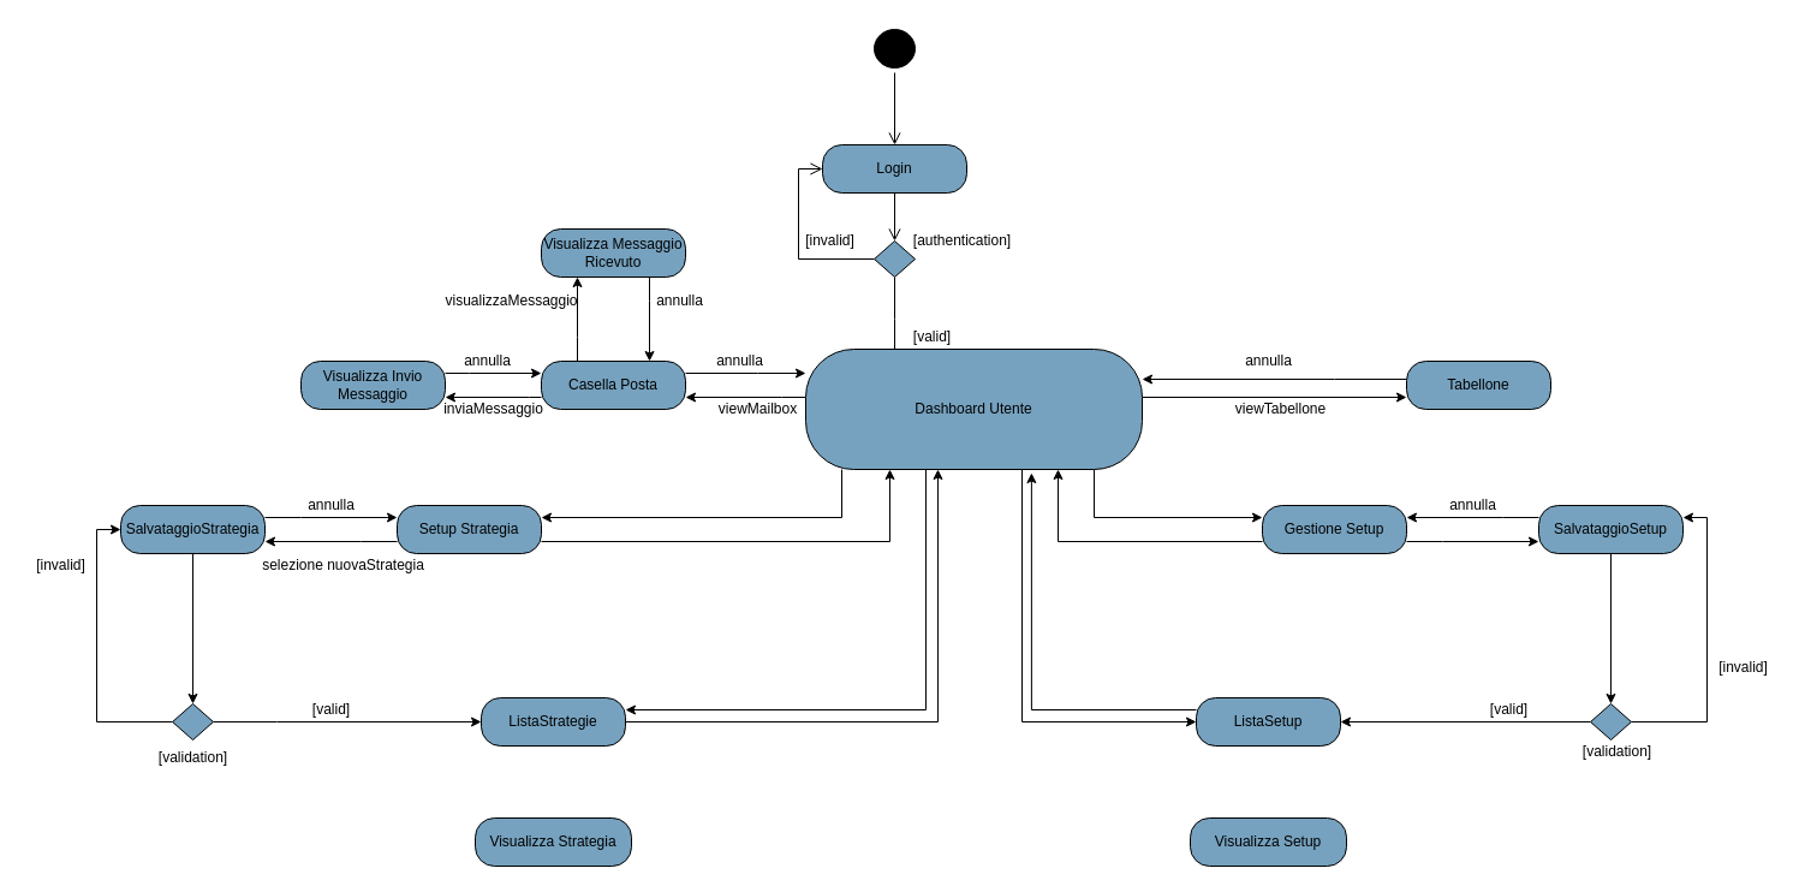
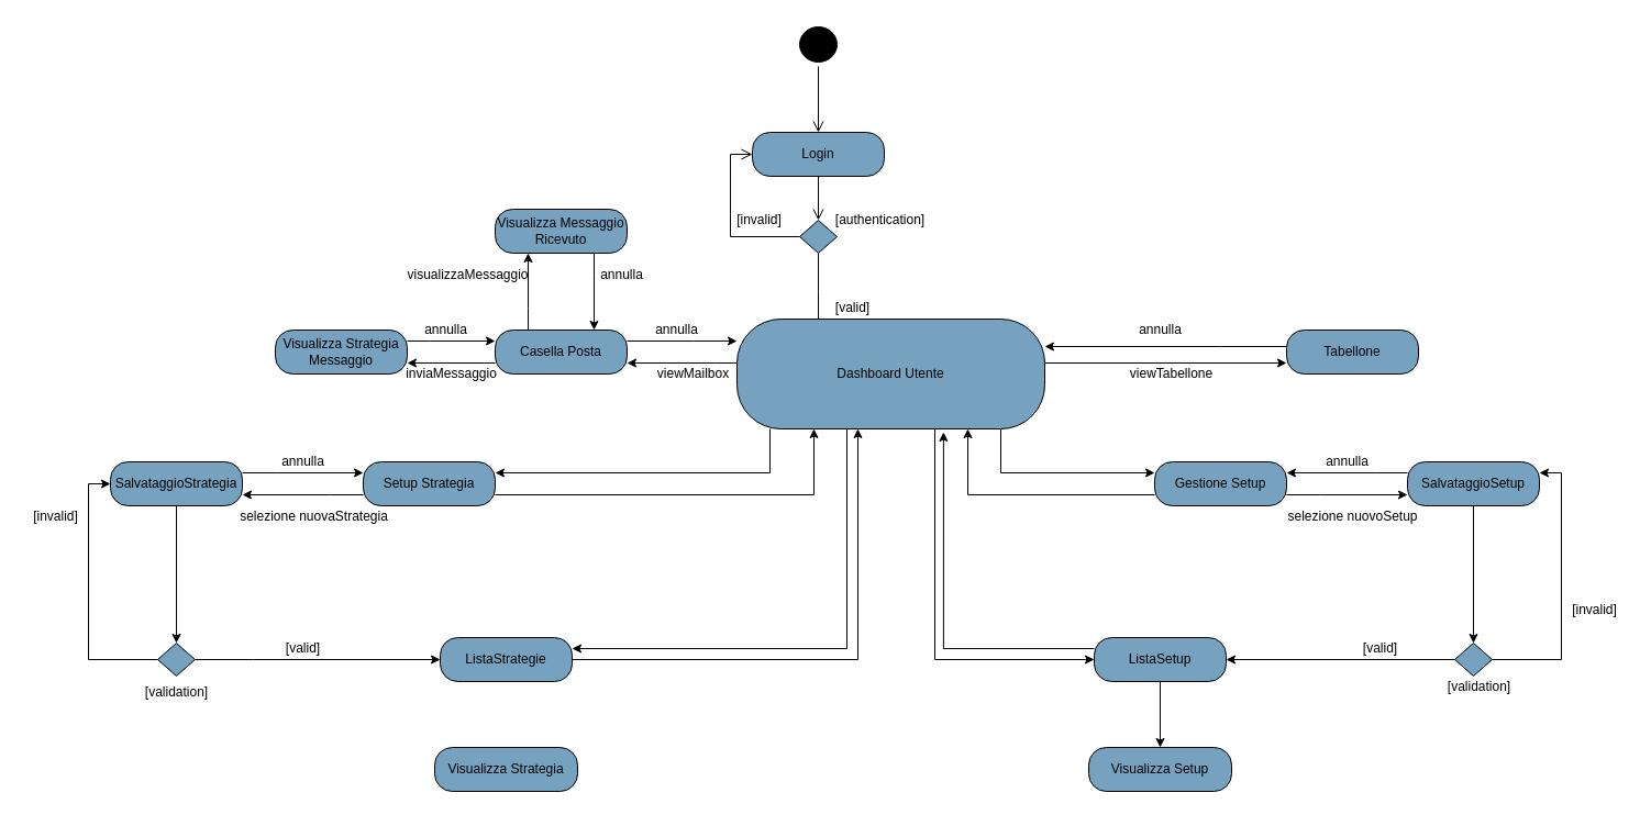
  <mxCell id="0" />
  <mxCell id="1" parent="0" />
  <mxCell id="2" value="" style="ellipse;html=1;shape=startState;fillColor=#000000;" parent="1" vertex="1"><mxGeometry x="723" y="20" width="42" height="40" as="geometry" /></mxCell>
  <mxCell id="3" value="" style="edgeStyle=orthogonalEdgeStyle;html=1;verticalAlign=bottom;endArrow=open;endSize=8;" parent="1" source="2" target="4" edge="1"><mxGeometry relative="1" as="geometry"><mxPoint x="744" y="120" as="targetPoint" /></mxGeometry></mxCell>
  <mxCell id="4" value="Login" style="rounded=1;whiteSpace=wrap;html=1;arcSize=40;fontColor=#000000;fillColor=#76A2BF;" parent="1" vertex="1"><mxGeometry x="684" y="120" width="120" height="40" as="geometry" /></mxCell>
  <mxCell id="5" value="" style="edgeStyle=orthogonalEdgeStyle;html=1;verticalAlign=bottom;endArrow=open;endSize=8;" parent="1" source="4" target="8" edge="1"><mxGeometry relative="1" as="geometry"><mxPoint x="744" y="200" as="targetPoint" /></mxGeometry></mxCell>
  <mxCell id="6" style="edgeStyle=orthogonalEdgeStyle;rounded=0;orthogonalLoop=1;jettySize=auto;html=1;strokeColor=#000000;endArrow=open;endFill=0;endSize=8;" parent="1" source="8" edge="1"><mxGeometry relative="1" as="geometry"><mxPoint x="744" y="300" as="targetPoint" /></mxGeometry></mxCell>
  <mxCell id="7" style="edgeStyle=orthogonalEdgeStyle;rounded=0;orthogonalLoop=1;jettySize=auto;html=1;entryX=0;entryY=0.5;entryDx=0;entryDy=0;endArrow=open;endFill=0;endSize=8;strokeColor=#000000;" parent="1" source="8" target="4" edge="1"><mxGeometry relative="1" as="geometry"><Array as="points"><mxPoint x="664" y="215" /><mxPoint x="664" y="140" /></Array></mxGeometry></mxCell>
  <mxCell id="8" value="" style="rhombus;whiteSpace=wrap;html=1;fillColor=#76A2BF;" parent="1" vertex="1"><mxGeometry x="727" y="200" width="34" height="30" as="geometry" /></mxCell>
  <mxCell id="9" value="[authentication]" style="text;html=1;align=center;verticalAlign=middle;resizable=0;points=[];autosize=1;" parent="1" vertex="1"><mxGeometry x="750" y="190" width="100" height="20" as="geometry" /></mxCell>
  <mxCell id="10" value="[invalid]" style="text;html=1;align=center;verticalAlign=middle;resizable=0;points=[];autosize=1;" parent="1" vertex="1"><mxGeometry x="660" y="190" width="60" height="20" as="geometry" /></mxCell>
  <mxCell id="11" value="[valid]" style="text;html=1;align=center;verticalAlign=middle;resizable=0;points=[];autosize=1;" parent="1" vertex="1"><mxGeometry x="750" y="270" width="50" height="20" as="geometry" /></mxCell>
  <mxCell id="12" style="edgeStyle=orthogonalEdgeStyle;rounded=0;orthogonalLoop=1;jettySize=auto;html=1;entryX=1;entryY=0.75;entryDx=0;entryDy=0;" parent="1" source="18" target="22" edge="1"><mxGeometry relative="1" as="geometry"><Array as="points"><mxPoint x="650" y="330" /><mxPoint x="650" y="330" /></Array></mxGeometry></mxCell>
  <mxCell id="13" style="edgeStyle=orthogonalEdgeStyle;rounded=0;orthogonalLoop=1;jettySize=auto;html=1;entryX=0;entryY=0.75;entryDx=0;entryDy=0;" parent="1" source="18" target="24" edge="1"><mxGeometry relative="1" as="geometry"><Array as="points"><mxPoint x="840" y="330" /><mxPoint x="840" y="330" /></Array></mxGeometry></mxCell>
  <mxCell id="14" style="edgeStyle=orthogonalEdgeStyle;rounded=0;orthogonalLoop=1;jettySize=auto;html=1;entryX=1;entryY=0.25;entryDx=0;entryDy=0;" parent="1" source="18" target="30" edge="1"><mxGeometry relative="1" as="geometry"><Array as="points"><mxPoint x="700" y="430" /></Array></mxGeometry></mxCell>
  <mxCell id="15" style="edgeStyle=orthogonalEdgeStyle;rounded=0;orthogonalLoop=1;jettySize=auto;html=1;entryX=0;entryY=0.25;entryDx=0;entryDy=0;" parent="1" source="18" target="27" edge="1"><mxGeometry relative="1" as="geometry"><Array as="points"><mxPoint x="910" y="430" /></Array></mxGeometry></mxCell>
  <mxCell id="16" style="edgeStyle=orthogonalEdgeStyle;rounded=0;orthogonalLoop=1;jettySize=auto;html=1;entryX=1;entryY=0.25;entryDx=0;entryDy=0;" parent="1" source="18" target="35" edge="1"><mxGeometry relative="1" as="geometry"><Array as="points"><mxPoint x="770" y="590" /></Array></mxGeometry></mxCell>
  <mxCell id="17" style="edgeStyle=orthogonalEdgeStyle;rounded=0;orthogonalLoop=1;jettySize=auto;html=1;entryX=0;entryY=0.5;entryDx=0;entryDy=0;" parent="1" source="18" target="33" edge="1"><mxGeometry relative="1" as="geometry"><Array as="points"><mxPoint x="850" y="600" /></Array></mxGeometry></mxCell>
  <mxCell id="18" value="Dashboard Utente" style="rounded=1;whiteSpace=wrap;html=1;arcSize=40;fontColor=#000000;fillColor=#76A2BF;" parent="1" vertex="1"><mxGeometry x="670" y="290" width="280" height="100" as="geometry" /></mxCell>
  <mxCell id="19" style="edgeStyle=orthogonalEdgeStyle;rounded=0;orthogonalLoop=1;jettySize=auto;html=1;" parent="1" source="22" target="18" edge="1"><mxGeometry relative="1" as="geometry"><Array as="points"><mxPoint x="630" y="310" /><mxPoint x="630" y="310" /></Array></mxGeometry></mxCell>
  <mxCell id="20" style="edgeStyle=orthogonalEdgeStyle;rounded=0;orthogonalLoop=1;jettySize=auto;html=1;entryX=1;entryY=0.75;entryDx=0;entryDy=0;" parent="1" source="22" target="41" edge="1"><mxGeometry relative="1" as="geometry"><Array as="points"><mxPoint x="440" y="330" /><mxPoint x="440" y="330" /></Array></mxGeometry></mxCell>
  <mxCell id="21" style="edgeStyle=orthogonalEdgeStyle;rounded=0;orthogonalLoop=1;jettySize=auto;html=1;entryX=0.25;entryY=1;entryDx=0;entryDy=0;" parent="1" source="22" target="45" edge="1"><mxGeometry relative="1" as="geometry"><Array as="points"><mxPoint x="480" y="280" /><mxPoint x="480" y="280" /></Array></mxGeometry></mxCell>
  <mxCell id="22" value="Casella Posta" style="rounded=1;whiteSpace=wrap;html=1;arcSize=40;fontColor=#000000;fillColor=#76A2BF;" parent="1" vertex="1"><mxGeometry x="450" y="300" width="120" height="40" as="geometry" /></mxCell>
  <mxCell id="23" style="edgeStyle=orthogonalEdgeStyle;rounded=0;orthogonalLoop=1;jettySize=auto;html=1;entryX=1;entryY=0.25;entryDx=0;entryDy=0;" parent="1" source="24" target="18" edge="1"><mxGeometry relative="1" as="geometry"><Array as="points"><mxPoint x="1110" y="315" /><mxPoint x="1110" y="315" /></Array></mxGeometry></mxCell>
  <mxCell id="24" value="Tabellone" style="rounded=1;whiteSpace=wrap;html=1;arcSize=40;fontColor=#000000;fillColor=#76A2BF;" parent="1" vertex="1"><mxGeometry x="1170" y="300" width="120" height="40" as="geometry" /></mxCell>
  <mxCell id="25" style="edgeStyle=orthogonalEdgeStyle;rounded=0;orthogonalLoop=1;jettySize=auto;html=1;entryX=0.75;entryY=1;entryDx=0;entryDy=0;" parent="1" source="27" target="18" edge="1"><mxGeometry relative="1" as="geometry"><Array as="points"><mxPoint x="880" y="450" /></Array></mxGeometry></mxCell>
  <mxCell id="26" style="edgeStyle=orthogonalEdgeStyle;rounded=0;orthogonalLoop=1;jettySize=auto;html=1;entryX=0;entryY=0.75;entryDx=0;entryDy=0;" parent="1" source="27" target="61" edge="1"><mxGeometry relative="1" as="geometry"><Array as="points"><mxPoint x="1200" y="450" /><mxPoint x="1200" y="450" /></Array></mxGeometry></mxCell>
  <mxCell id="27" value="Gestione Setup" style="rounded=1;whiteSpace=wrap;html=1;arcSize=40;fontColor=#000000;fillColor=#76A2BF;" parent="1" vertex="1"><mxGeometry x="1050" y="420" width="120" height="40" as="geometry" /></mxCell>
  <mxCell id="28" style="edgeStyle=orthogonalEdgeStyle;rounded=0;orthogonalLoop=1;jettySize=auto;html=1;entryX=0.25;entryY=1;entryDx=0;entryDy=0;" parent="1" source="30" target="18" edge="1"><mxGeometry relative="1" as="geometry"><Array as="points"><mxPoint x="740" y="450" /></Array></mxGeometry></mxCell>
  <mxCell id="29" style="edgeStyle=orthogonalEdgeStyle;rounded=0;orthogonalLoop=1;jettySize=auto;html=1;entryX=1;entryY=0.75;entryDx=0;entryDy=0;" parent="1" source="30" target="50" edge="1"><mxGeometry relative="1" as="geometry"><Array as="points"><mxPoint x="300" y="450" /><mxPoint x="300" y="450" /></Array></mxGeometry></mxCell>
  <mxCell id="30" value="Setup Strategia" style="rounded=1;whiteSpace=wrap;html=1;arcSize=40;fontColor=#000000;fillColor=#76A2BF;" parent="1" vertex="1"><mxGeometry y="420" width="120" height="40" as="geometry" x="330" /></mxCell>
  <mxCell id="31" style="edgeStyle=orthogonalEdgeStyle;rounded=0;orthogonalLoop=1;jettySize=auto;html=1;entryX=0.671;entryY=1.03;entryDx=0;entryDy=0;entryPerimeter=0;" parent="1" source="33" target="18" edge="1"><mxGeometry relative="1" as="geometry"><Array as="points"><mxPoint x="858" y="590" /></Array></mxGeometry></mxCell>
+ <mxCell id="32" style="edgeStyle=orthogonalEdgeStyle;rounded=0;orthogonalLoop=1;jettySize=auto;html=1;" edge="1" parent="1" source="33" target="71"><mxGeometry relative="1" as="geometry" /></mxCell>
  <mxCell id="33" value="ListaSetup" style="rounded=1;whiteSpace=wrap;html=1;arcSize=40;fontColor=#000000;fillColor=#76A2BF;" parent="1" vertex="1"><mxGeometry x="995" y="580" width="120" height="40" as="geometry" /></mxCell>
  <mxCell id="34" style="edgeStyle=orthogonalEdgeStyle;rounded=0;orthogonalLoop=1;jettySize=auto;html=1;" parent="1" source="35" target="18" edge="1"><mxGeometry relative="1" as="geometry"><Array as="points"><mxPoint x="780" y="600" /></Array></mxGeometry></mxCell>
  <mxCell id="35" value="ListaStrategie" style="rounded=1;whiteSpace=wrap;html=1;arcSize=40;fontColor=#000000;fillColor=#76A2BF;" parent="1" vertex="1"><mxGeometry x="400" y="580" width="120" height="40" as="geometry" /></mxCell>
  <mxCell id="36" value="viewMailbox" style="text;html=1;align=center;verticalAlign=middle;resizable=0;points=[];autosize=1;" parent="1" vertex="1"><mxGeometry x="590" y="330" width="80" height="20" as="geometry" /></mxCell>
  <mxCell id="37" value="annulla" style="text;html=1;align=center;verticalAlign=middle;resizable=0;points=[];autosize=1;" parent="1" vertex="1"><mxGeometry x="590" y="290" width="50" height="20" as="geometry" /></mxCell>
  <mxCell id="38" value="annulla" style="text;html=1;align=center;verticalAlign=middle;resizable=0;points=[];autosize=1;" parent="1" vertex="1"><mxGeometry x="1030" y="290" width="50" height="20" as="geometry" /></mxCell>
  <mxCell id="39" value="viewTabellone" style="text;html=1;align=center;verticalAlign=middle;resizable=0;points=[];autosize=1;" parent="1" vertex="1"><mxGeometry x="1020" y="330" width="90" height="20" as="geometry" /></mxCell>
  <mxCell id="40" style="edgeStyle=orthogonalEdgeStyle;rounded=0;orthogonalLoop=1;jettySize=auto;html=1;entryX=0;entryY=0.25;entryDx=0;entryDy=0;" parent="1" source="41" target="22" edge="1"><mxGeometry relative="1" as="geometry"><Array as="points"><mxPoint x="390" y="310" /><mxPoint x="390" y="310" /></Array></mxGeometry></mxCell>
- <mxCell id="41" value="Visualizza Invio Messaggio" style="rounded=1;whiteSpace=wrap;html=1;arcSize=40;fontColor=#000000;fillColor=#76A2BF;" parent="1" vertex="1"><mxGeometry x="250" y="300" width="120" height="40" as="geometry" /></mxCell>
+ <mxCell id="41" value="Visualizza Strategia Messaggio" style="rounded=1;whiteSpace=wrap;html=1;arcSize=40;fontColor=#000000;fillColor=#76A2BF;" parent="1" vertex="1"><mxGeometry x="250" y="300" width="120" height="40" as="geometry" /></mxCell>
  <mxCell id="42" value="annulla" style="text;html=1;align=center;verticalAlign=middle;resizable=0;points=[];autosize=1;" parent="1" vertex="1"><mxGeometry x="380" y="290" width="50" height="20" as="geometry" /></mxCell>
  <mxCell id="43" value="inviaMessaggio" style="text;html=1;align=center;verticalAlign=middle;resizable=0;points=[];autosize=1;" parent="1" vertex="1"><mxGeometry x="360" y="330" width="100" height="20" as="geometry" /></mxCell>
  <mxCell id="44" style="edgeStyle=orthogonalEdgeStyle;rounded=0;orthogonalLoop=1;jettySize=auto;html=1;entryX=0.75;entryY=0;entryDx=0;entryDy=0;" parent="1" source="45" target="22" edge="1"><mxGeometry relative="1" as="geometry"><Array as="points"><mxPoint x="540" y="250" /><mxPoint x="540" y="250" /></Array></mxGeometry></mxCell>
  <mxCell id="45" value="Visualizza Messaggio&lt;br&gt;Ricevuto" style="rounded=1;whiteSpace=wrap;html=1;arcSize=40;fontColor=#000000;fillColor=#76A2BF;" parent="1" vertex="1"><mxGeometry x="450" y="190" width="120" height="40" as="geometry" /></mxCell>
  <mxCell id="46" value="visualizzaMessaggio" style="text;html=1;align=center;verticalAlign=middle;resizable=0;points=[];autosize=1;" parent="1" vertex="1"><mxGeometry x="360" y="240" width="130" height="20" as="geometry" /></mxCell>
  <mxCell id="47" value="annulla" style="text;html=1;align=center;verticalAlign=middle;resizable=0;points=[];autosize=1;" parent="1" vertex="1"><mxGeometry x="540" y="240" width="50" height="20" as="geometry" /></mxCell>
  <mxCell id="48" style="edgeStyle=orthogonalEdgeStyle;rounded=0;orthogonalLoop=1;jettySize=auto;html=1;entryX=0.5;entryY=0;entryDx=0;entryDy=0;" parent="1" source="50" target="53" edge="1"><mxGeometry relative="1" as="geometry"><mxPoint x="160" y="560" as="targetPoint" /></mxGeometry></mxCell>
  <mxCell id="49" style="edgeStyle=orthogonalEdgeStyle;rounded=0;orthogonalLoop=1;jettySize=auto;html=1;entryX=0;entryY=0.25;entryDx=0;entryDy=0;" parent="1" source="50" target="30" edge="1"><mxGeometry relative="1" as="geometry"><Array as="points"><mxPoint x="250" y="430" /><mxPoint x="250" y="430" /></Array></mxGeometry></mxCell>
  <mxCell id="50" value="SalvataggioStrategia" style="rounded=1;whiteSpace=wrap;html=1;arcSize=40;fontColor=#000000;fillColor=#76A2BF;" parent="1" vertex="1"><mxGeometry x="100" y="420" width="120" height="40" as="geometry" /></mxCell>
  <mxCell id="51" style="edgeStyle=orthogonalEdgeStyle;rounded=0;orthogonalLoop=1;jettySize=auto;html=1;entryX=0;entryY=0.5;entryDx=0;entryDy=0;" parent="1" source="53" target="35" edge="1"><mxGeometry relative="1" as="geometry"><Array as="points"><mxPoint x="230" y="600" /><mxPoint x="230" y="600" /></Array></mxGeometry></mxCell>
  <mxCell id="52" style="edgeStyle=orthogonalEdgeStyle;rounded=0;orthogonalLoop=1;jettySize=auto;html=1;entryX=0;entryY=0.5;entryDx=0;entryDy=0;" parent="1" source="53" target="50" edge="1"><mxGeometry relative="1" as="geometry"><Array as="points"><mxPoint x="80" y="600" /><mxPoint x="80" y="440" /></Array></mxGeometry></mxCell>
  <mxCell id="53" value="" style="rhombus;whiteSpace=wrap;html=1;fillColor=#76A2BF;" parent="1" vertex="1"><mxGeometry x="143" y="585" width="34" height="30" as="geometry" /></mxCell>
  <mxCell id="54" value="[validation]" style="text;html=1;align=center;verticalAlign=middle;resizable=0;points=[];autosize=1;" parent="1" vertex="1"><mxGeometry x="125" y="620" width="70" height="20" as="geometry" /></mxCell>
  <mxCell id="55" value="[valid]" style="text;html=1;align=center;verticalAlign=middle;resizable=0;points=[];autosize=1;" parent="1" vertex="1"><mxGeometry x="250" y="580" width="50" height="20" as="geometry" /></mxCell>
  <mxCell id="56" value="[invalid]" style="text;html=1;align=center;verticalAlign=middle;resizable=0;points=[];autosize=1;" parent="1" vertex="1"><mxGeometry x="20" y="460" width="60" height="20" as="geometry" /></mxCell>
  <mxCell id="57" value="annulla" style="text;html=1;align=center;verticalAlign=middle;resizable=0;points=[];autosize=1;" parent="1" vertex="1"><mxGeometry x="250" y="410" width="50" height="20" as="geometry" /></mxCell>
  <mxCell id="58" value="selezione nuovaStrategia" style="text;html=1;align=center;verticalAlign=middle;resizable=0;points=[];autosize=1;" parent="1" vertex="1"><mxGeometry x="210" y="460" width="150" height="20" as="geometry" /></mxCell>
  <mxCell id="59" style="edgeStyle=orthogonalEdgeStyle;rounded=0;orthogonalLoop=1;jettySize=auto;html=1;entryX=0.5;entryY=0;entryDx=0;entryDy=0;" parent="1" source="61" target="64" edge="1"><mxGeometry relative="1" as="geometry"><mxPoint x="1340" y="560" as="targetPoint" /></mxGeometry></mxCell>
  <mxCell id="60" style="edgeStyle=orthogonalEdgeStyle;rounded=0;orthogonalLoop=1;jettySize=auto;html=1;entryX=1;entryY=0.25;entryDx=0;entryDy=0;" parent="1" source="61" target="27" edge="1"><mxGeometry relative="1" as="geometry"><Array as="points"><mxPoint x="1250" y="430" /><mxPoint x="1250" y="430" /></Array></mxGeometry></mxCell>
  <mxCell id="61" value="SalvataggioSetup" style="rounded=1;whiteSpace=wrap;html=1;arcSize=40;fontColor=#000000;fillColor=#76A2BF;" parent="1" vertex="1"><mxGeometry x="1280" y="420" width="120" height="40" as="geometry" /></mxCell>
  <mxCell id="62" style="edgeStyle=orthogonalEdgeStyle;rounded=0;orthogonalLoop=1;jettySize=auto;html=1;entryX=1;entryY=0.5;entryDx=0;entryDy=0;" parent="1" source="64" target="33" edge="1"><mxGeometry relative="1" as="geometry" /></mxCell>
  <mxCell id="63" style="edgeStyle=orthogonalEdgeStyle;rounded=0;orthogonalLoop=1;jettySize=auto;html=1;entryX=1;entryY=0.25;entryDx=0;entryDy=0;" parent="1" source="64" target="61" edge="1"><mxGeometry relative="1" as="geometry"><Array as="points"><mxPoint x="1420" y="600" /><mxPoint x="1420" y="430" /></Array></mxGeometry></mxCell>
  <mxCell id="64" value="" style="rhombus;whiteSpace=wrap;html=1;fillColor=#76A2BF;" parent="1" vertex="1"><mxGeometry x="1323" y="585" width="34" height="30" as="geometry" /></mxCell>
  <mxCell id="65" value="[validation]" style="text;html=1;align=center;verticalAlign=middle;resizable=0;points=[];autosize=1;" parent="1" vertex="1"><mxGeometry x="1310" y="615" width="70" height="20" as="geometry" /></mxCell>
  <mxCell id="66" value="[valid]" style="text;html=1;align=center;verticalAlign=middle;resizable=0;points=[];autosize=1;" parent="1" vertex="1"><mxGeometry x="1230" y="580" width="50" height="20" as="geometry" /></mxCell>
  <mxCell id="67" value="annulla" style="text;html=1;align=center;verticalAlign=middle;resizable=0;points=[];autosize=1;" parent="1" vertex="1"><mxGeometry x="1200" y="410" width="50" height="20" as="geometry" /></mxCell>
+ <mxCell id="68" value="selezione nuovoSetup" style="text;html=1;align=center;verticalAlign=middle;resizable=0;points=[];autosize=1;" parent="1" vertex="1"><mxGeometry x="1165" y="460" width="130" height="20" as="geometry" /></mxCell>
  <mxCell id="69" value="[invalid]" style="text;html=1;align=center;verticalAlign=middle;resizable=0;points=[];autosize=1;" parent="1" vertex="1"><mxGeometry x="1420" y="545" width="60" height="20" as="geometry" /></mxCell>
  <mxCell id="70" value="Visualizza Strategia" style="rounded=1;whiteSpace=wrap;html=1;arcSize=40;fontColor=#000000;fillColor=#76A2BF;" vertex="1" parent="1"><mxGeometry x="395" y="680" width="130" height="40" as="geometry" /></mxCell>
  <mxCell id="71" value="Visualizza Setup" style="rounded=1;whiteSpace=wrap;html=1;arcSize=40;fontColor=#000000;fillColor=#76A2BF;" vertex="1" parent="1"><mxGeometry x="990" y="680" width="130" height="40" as="geometry" /></mxCell>
